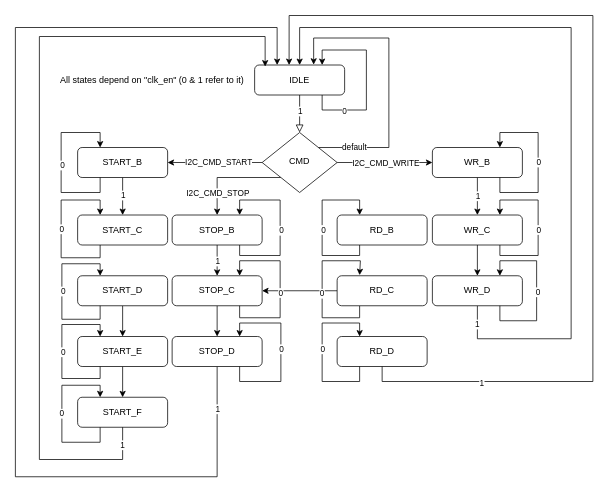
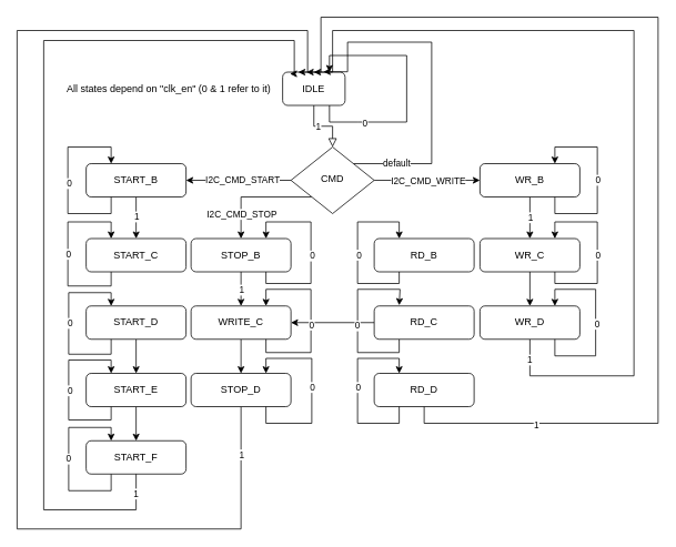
  <mxCell id="0" />
  <mxCell id="1" parent="0" />
  <mxCell id="2" value="" style="rounded=0;html=1;jettySize=auto;orthogonalLoop=1;fontSize=11;endArrow=block;endFill=0;endSize=8;strokeWidth=1;shadow=0;labelBackgroundColor=none;edgeStyle=orthogonalEdgeStyle;" parent="1" source="4" target="13" edge="1"><mxGeometry relative="1" as="geometry" /></mxCell>
  <mxCell id="3" value="1" style="edgeLabel;html=1;align=center;verticalAlign=middle;resizable=0;points=[];" vertex="1" connectable="0" parent="2"><mxGeometry x="-0.16" relative="1" as="geometry"><mxPoint as="offset" /></mxGeometry></mxCell>
- <mxCell id="4" value="IDLE" style="rounded=1;whiteSpace=wrap;html=1;fontSize=12;glass=0;strokeWidth=1;shadow=0;" parent="1" vertex="1"><mxGeometry x="339" y="86" width="120" height="40" as="geometry" /></mxCell>
+ <mxCell id="4" value="IDLE" style="rounded=1;whiteSpace=wrap;html=1;fontSize=12;glass=0;strokeWidth=1;shadow=0;" parent="1" vertex="1"><mxGeometry x="339" y="86" width="75" height="40" as="geometry" /></mxCell>
  <mxCell id="5" style="edgeStyle=orthogonalEdgeStyle;rounded=0;orthogonalLoop=1;jettySize=auto;html=1;exitX=0;exitY=1;exitDx=0;exitDy=0;entryX=0.5;entryY=0;entryDx=0;entryDy=0;" edge="1" parent="1" source="13" target="20"><mxGeometry relative="1" as="geometry"><Array as="points"><mxPoint x="289" y="236" /></Array></mxGeometry></mxCell>
  <mxCell id="6" value="I2C_CMD_STOP" style="edgeLabel;html=1;align=center;verticalAlign=middle;resizable=0;points=[];" vertex="1" connectable="0" parent="5"><mxGeometry x="0.561" relative="1" as="geometry"><mxPoint as="offset" /></mxGeometry></mxCell>
  <mxCell id="7" style="edgeStyle=orthogonalEdgeStyle;rounded=0;orthogonalLoop=1;jettySize=auto;html=1;exitX=1;exitY=0.5;exitDx=0;exitDy=0;entryX=0;entryY=0.5;entryDx=0;entryDy=0;" edge="1" parent="1" source="13" target="16"><mxGeometry relative="1" as="geometry" /></mxCell>
  <mxCell id="8" value="I2C_CMD_WRITE" style="edgeLabel;html=1;align=center;verticalAlign=middle;resizable=0;points=[];" vertex="1" connectable="0" parent="7"><mxGeometry x="0.013" relative="1" as="geometry"><mxPoint as="offset" /></mxGeometry></mxCell>
  <mxCell id="9" style="edgeStyle=orthogonalEdgeStyle;rounded=0;orthogonalLoop=1;jettySize=auto;html=1;exitX=0;exitY=0.5;exitDx=0;exitDy=0;entryX=1;entryY=0.5;entryDx=0;entryDy=0;" edge="1" parent="1" source="13" target="23"><mxGeometry relative="1" as="geometry" /></mxCell>
  <mxCell id="10" value="I2C_CMD_START" style="edgeLabel;html=1;align=center;verticalAlign=middle;resizable=0;points=[];" vertex="1" connectable="0" parent="9"><mxGeometry x="-0.07" y="-1" relative="1" as="geometry"><mxPoint as="offset" /></mxGeometry></mxCell>
  <mxCell id="11" style="edgeStyle=orthogonalEdgeStyle;rounded=0;orthogonalLoop=1;jettySize=auto;html=1;exitX=1;exitY=0;exitDx=0;exitDy=0;entryX=0.656;entryY=-0.011;entryDx=0;entryDy=0;entryPerimeter=0;" edge="1" parent="1" source="13" target="4"><mxGeometry relative="1" as="geometry"><Array as="points"><mxPoint x="518" y="196" /><mxPoint x="518" y="50" /><mxPoint x="417" y="50" /><mxPoint x="417" y="86" /></Array></mxGeometry></mxCell>
  <mxCell id="12" value="default" style="edgeLabel;html=1;align=center;verticalAlign=middle;resizable=0;points=[];" vertex="1" connectable="0" parent="11"><mxGeometry x="-0.749" y="1" relative="1" as="geometry"><mxPoint as="offset" /></mxGeometry></mxCell>
  <mxCell id="13" value="CMD" style="rhombus;whiteSpace=wrap;html=1;shadow=0;fontFamily=Helvetica;fontSize=12;align=center;strokeWidth=1;spacing=6;spacingTop=-4;" parent="1" vertex="1"><mxGeometry x="349" y="176" width="100" height="80" as="geometry" /></mxCell>
  <mxCell id="14" style="edgeStyle=orthogonalEdgeStyle;rounded=0;orthogonalLoop=1;jettySize=auto;html=1;entryX=0.5;entryY=0;entryDx=0;entryDy=0;" edge="1" parent="1" source="16" target="29"><mxGeometry relative="1" as="geometry" /></mxCell>
  <mxCell id="15" value="1" style="edgeLabel;html=1;align=center;verticalAlign=middle;resizable=0;points=[];" vertex="1" connectable="0" parent="14"><mxGeometry x="-0.06" relative="1" as="geometry"><mxPoint as="offset" /></mxGeometry></mxCell>
  <mxCell id="16" value="WR_B" style="rounded=1;whiteSpace=wrap;html=1;fontSize=12;glass=0;strokeWidth=1;shadow=0;" parent="1" vertex="1"><mxGeometry x="576" y="196" width="120" height="40" as="geometry" /></mxCell>
  <mxCell id="17" value="RD_B" style="rounded=1;whiteSpace=wrap;html=1;fontSize=12;glass=0;strokeWidth=1;shadow=0;" parent="1" vertex="1"><mxGeometry x="449" y="286" width="120" height="40" as="geometry" /></mxCell>
  <mxCell id="18" style="edgeStyle=orthogonalEdgeStyle;rounded=0;orthogonalLoop=1;jettySize=auto;html=1;entryX=0.5;entryY=0;entryDx=0;entryDy=0;" edge="1" parent="1" source="20" target="39"><mxGeometry relative="1" as="geometry" /></mxCell>
  <mxCell id="19" value="1" style="edgeLabel;html=1;align=center;verticalAlign=middle;resizable=0;points=[];" vertex="1" connectable="0" parent="18"><mxGeometry x="-0.22" relative="1" as="geometry"><mxPoint y="5" as="offset" /></mxGeometry></mxCell>
  <mxCell id="20" value="STOP_B" style="rounded=1;whiteSpace=wrap;html=1;fontSize=12;glass=0;strokeWidth=1;shadow=0;" vertex="1" parent="1"><mxGeometry x="229" y="286" width="120" height="40" as="geometry" /></mxCell>
  <mxCell id="21" style="edgeStyle=orthogonalEdgeStyle;rounded=0;orthogonalLoop=1;jettySize=auto;html=1;entryX=0.5;entryY=0;entryDx=0;entryDy=0;" edge="1" parent="1" source="23" target="27"><mxGeometry relative="1" as="geometry" /></mxCell>
  <mxCell id="22" value="1" style="edgeLabel;html=1;align=center;verticalAlign=middle;resizable=0;points=[];" vertex="1" connectable="0" parent="21"><mxGeometry x="-0.093" relative="1" as="geometry"><mxPoint as="offset" /></mxGeometry></mxCell>
  <mxCell id="23" value="START_B" style="rounded=1;whiteSpace=wrap;html=1;fontSize=12;glass=0;strokeWidth=1;shadow=0;" vertex="1" parent="1"><mxGeometry x="103" y="196" width="120" height="40" as="geometry" /></mxCell>
  <mxCell id="24" style="edgeStyle=orthogonalEdgeStyle;rounded=0;orthogonalLoop=1;jettySize=auto;html=1;exitX=0.75;exitY=1;exitDx=0;exitDy=0;entryX=0.75;entryY=0;entryDx=0;entryDy=0;" edge="1" parent="1" source="4" target="4"><mxGeometry relative="1" as="geometry"><Array as="points"><mxPoint x="429" y="146" /><mxPoint x="488" y="146" /><mxPoint x="488" y="66" /><mxPoint x="429" y="66" /></Array></mxGeometry></mxCell>
  <mxCell id="25" value="0" style="edgeLabel;html=1;align=center;verticalAlign=middle;resizable=0;points=[];" vertex="1" connectable="0" parent="24"><mxGeometry x="-0.591" y="-1" relative="1" as="geometry"><mxPoint as="offset" /></mxGeometry></mxCell>
  <mxCell id="26" value="All states depend on &quot;clk_en&quot; (0 &amp;amp; 1 refer to it)" style="text;html=1;align=center;verticalAlign=middle;resizable=0;points=[];autosize=1;strokeColor=none;fillColor=none;" vertex="1" parent="1"><mxGeometry x="74" y="93" width="255" height="26" as="geometry" /></mxCell>
  <mxCell id="27" value="START_C" style="rounded=1;whiteSpace=wrap;html=1;fontSize=12;glass=0;strokeWidth=1;shadow=0;" vertex="1" parent="1"><mxGeometry x="103" y="286" width="120" height="40" as="geometry" /></mxCell>
  <mxCell id="28" style="edgeStyle=orthogonalEdgeStyle;rounded=0;orthogonalLoop=1;jettySize=auto;html=1;entryX=0.5;entryY=0;entryDx=0;entryDy=0;" edge="1" parent="1" source="29" target="48"><mxGeometry relative="1" as="geometry" /></mxCell>
  <mxCell id="29" value="WR_C" style="rounded=1;whiteSpace=wrap;html=1;fontSize=12;glass=0;strokeWidth=1;shadow=0;" vertex="1" parent="1"><mxGeometry x="576" y="286" width="120" height="40" as="geometry" /></mxCell>
  <mxCell id="30" style="edgeStyle=orthogonalEdgeStyle;rounded=0;orthogonalLoop=1;jettySize=auto;html=1;exitX=0.75;exitY=1;exitDx=0;exitDy=0;entryX=0.75;entryY=0;entryDx=0;entryDy=0;" edge="1" parent="1" source="16" target="16"><mxGeometry relative="1" as="geometry"><Array as="points"><mxPoint x="666" y="256" /><mxPoint x="717" y="256" /><mxPoint x="717" y="176" /><mxPoint x="666" y="176" /></Array></mxGeometry></mxCell>
  <mxCell id="31" value="0" style="edgeLabel;html=1;align=center;verticalAlign=middle;resizable=0;points=[];" vertex="1" connectable="0" parent="30"><mxGeometry x="0.006" relative="1" as="geometry"><mxPoint as="offset" /></mxGeometry></mxCell>
  <mxCell id="32" style="edgeStyle=orthogonalEdgeStyle;rounded=0;orthogonalLoop=1;jettySize=auto;html=1;exitX=0.25;exitY=1;exitDx=0;exitDy=0;entryX=0.25;entryY=0;entryDx=0;entryDy=0;" edge="1" parent="1" source="23" target="23"><mxGeometry relative="1" as="geometry"><Array as="points"><mxPoint x="133" y="256" /><mxPoint x="81" y="256" /><mxPoint x="81" y="176" /><mxPoint x="133" y="176" /></Array></mxGeometry></mxCell>
  <mxCell id="33" value="0" style="edgeLabel;html=1;align=center;verticalAlign=middle;resizable=0;points=[];" vertex="1" connectable="0" parent="32"><mxGeometry x="-0.024" y="-1" relative="1" as="geometry"><mxPoint as="offset" /></mxGeometry></mxCell>
  <mxCell id="34" style="edgeStyle=orthogonalEdgeStyle;rounded=0;orthogonalLoop=1;jettySize=auto;html=1;exitX=0.75;exitY=1;exitDx=0;exitDy=0;entryX=0.75;entryY=0;entryDx=0;entryDy=0;" edge="1" parent="1" source="20" target="20"><mxGeometry relative="1" as="geometry"><Array as="points"><mxPoint x="319" y="340" /><mxPoint x="373" y="340" /><mxPoint x="373" y="266" /><mxPoint x="319" y="266" /></Array></mxGeometry></mxCell>
  <mxCell id="35" value="0" style="edgeLabel;html=1;align=center;verticalAlign=middle;resizable=0;points=[];" vertex="1" connectable="0" parent="34"><mxGeometry x="-0.049" y="-1" relative="1" as="geometry"><mxPoint y="1" as="offset" /></mxGeometry></mxCell>
  <mxCell id="36" style="edgeStyle=orthogonalEdgeStyle;rounded=0;orthogonalLoop=1;jettySize=auto;html=1;exitX=0.25;exitY=1;exitDx=0;exitDy=0;entryX=0.25;entryY=0;entryDx=0;entryDy=0;" edge="1" parent="1" source="17" target="17"><mxGeometry relative="1" as="geometry"><Array as="points"><mxPoint x="479" y="340" /><mxPoint x="429" y="340" /><mxPoint x="429" y="266" /><mxPoint x="479" y="266" /></Array></mxGeometry></mxCell>
  <mxCell id="37" value="0" style="edgeLabel;html=1;align=center;verticalAlign=middle;resizable=0;points=[];" vertex="1" connectable="0" parent="36"><mxGeometry x="-0.043" relative="1" as="geometry"><mxPoint x="1" y="1" as="offset" /></mxGeometry></mxCell>
  <mxCell id="38" style="edgeStyle=orthogonalEdgeStyle;rounded=0;orthogonalLoop=1;jettySize=auto;html=1;entryX=0.5;entryY=0;entryDx=0;entryDy=0;" edge="1" parent="1" source="39" target="53"><mxGeometry relative="1" as="geometry" /></mxCell>
- <mxCell id="39" value="STOP_C" style="rounded=1;whiteSpace=wrap;html=1;fontSize=12;glass=0;strokeWidth=1;shadow=0;" vertex="1" parent="1"><mxGeometry x="229" y="367" width="120" height="40" as="geometry" /></mxCell>
+ <mxCell id="39" value="WRITE_C" style="rounded=1;whiteSpace=wrap;html=1;fontSize=12;glass=0;strokeWidth=1;shadow=0;" vertex="1" parent="1"><mxGeometry x="229" y="367" width="120" height="40" as="geometry" /></mxCell>
  <mxCell id="40" style="edgeStyle=orthogonalEdgeStyle;rounded=0;orthogonalLoop=1;jettySize=auto;html=1;" edge="1" parent="1" source="43" target="39"><mxGeometry relative="1" as="geometry" /></mxCell>
  <mxCell id="41" style="edgeStyle=orthogonalEdgeStyle;rounded=0;orthogonalLoop=1;jettySize=auto;html=1;exitX=0.25;exitY=1;exitDx=0;exitDy=0;" edge="1" parent="1" source="43"><mxGeometry relative="1" as="geometry"><mxPoint x="479" y="366.167" as="targetPoint" /><Array as="points"><mxPoint x="479" y="423" /><mxPoint x="429" y="423" /><mxPoint x="429" y="347" /><mxPoint x="480" y="347" /><mxPoint x="480" y="366" /></Array></mxGeometry></mxCell>
  <mxCell id="42" value="0" style="edgeLabel;html=1;align=center;verticalAlign=middle;resizable=0;points=[];" vertex="1" connectable="0" parent="41"><mxGeometry x="-0.055" relative="1" as="geometry"><mxPoint x="-1" y="1" as="offset" /></mxGeometry></mxCell>
  <mxCell id="43" value="RD_C" style="rounded=1;whiteSpace=wrap;html=1;fontSize=12;glass=0;strokeWidth=1;shadow=0;" vertex="1" parent="1"><mxGeometry x="449" y="367" width="120" height="40" as="geometry" /></mxCell>
  <mxCell id="44" style="edgeStyle=orthogonalEdgeStyle;rounded=0;orthogonalLoop=1;jettySize=auto;html=1;entryX=0.5;entryY=0;entryDx=0;entryDy=0;" edge="1" parent="1" source="45" target="50"><mxGeometry relative="1" as="geometry" /></mxCell>
  <mxCell id="45" value="START_D" style="rounded=1;whiteSpace=wrap;html=1;fontSize=12;glass=0;strokeWidth=1;shadow=0;" vertex="1" parent="1"><mxGeometry x="103" y="367" width="120" height="40" as="geometry" /></mxCell>
  <mxCell id="46" style="edgeStyle=orthogonalEdgeStyle;rounded=0;orthogonalLoop=1;jettySize=auto;html=1;entryX=0.5;entryY=0;entryDx=0;entryDy=0;" edge="1" parent="1" source="48" target="4"><mxGeometry relative="1" as="geometry"><Array as="points"><mxPoint x="636" y="451" /><mxPoint x="761" y="451" /><mxPoint x="761" y="36" /><mxPoint x="399" y="36" /></Array></mxGeometry></mxCell>
  <mxCell id="47" value="1" style="edgeLabel;html=1;align=center;verticalAlign=middle;resizable=0;points=[];" vertex="1" connectable="0" parent="46"><mxGeometry x="-0.952" y="-1" relative="1" as="geometry"><mxPoint as="offset" /></mxGeometry></mxCell>
  <mxCell id="48" value="WR_D" style="rounded=1;whiteSpace=wrap;html=1;fontSize=12;glass=0;strokeWidth=1;shadow=0;" vertex="1" parent="1"><mxGeometry x="576" y="367" width="120" height="40" as="geometry" /></mxCell>
  <mxCell id="49" style="edgeStyle=orthogonalEdgeStyle;rounded=0;orthogonalLoop=1;jettySize=auto;html=1;entryX=0.5;entryY=0;entryDx=0;entryDy=0;" edge="1" parent="1" source="50" target="71"><mxGeometry relative="1" as="geometry" /></mxCell>
  <mxCell id="50" value="START_E" style="rounded=1;whiteSpace=wrap;html=1;fontSize=12;glass=0;strokeWidth=1;shadow=0;" vertex="1" parent="1"><mxGeometry x="103" y="448" width="120" height="40" as="geometry" /></mxCell>
  <mxCell id="51" style="edgeStyle=orthogonalEdgeStyle;rounded=0;orthogonalLoop=1;jettySize=auto;html=1;entryX=0.25;entryY=0;entryDx=0;entryDy=0;" edge="1" parent="1" source="53" target="4"><mxGeometry relative="1" as="geometry"><Array as="points"><mxPoint x="289" y="635" /><mxPoint x="20" y="635" /><mxPoint x="20" y="36" /><mxPoint x="369" y="36" /></Array></mxGeometry></mxCell>
  <mxCell id="52" value="1" style="edgeLabel;html=1;align=center;verticalAlign=middle;resizable=0;points=[];" vertex="1" connectable="0" parent="51"><mxGeometry x="-0.919" relative="1" as="geometry"><mxPoint y="-1" as="offset" /></mxGeometry></mxCell>
  <mxCell id="53" value="STOP_D" style="rounded=1;whiteSpace=wrap;html=1;fontSize=12;glass=0;strokeWidth=1;shadow=0;" vertex="1" parent="1"><mxGeometry x="229" y="448" width="120" height="40" as="geometry" /></mxCell>
  <mxCell id="54" value="RD_D" style="rounded=1;whiteSpace=wrap;html=1;fontSize=12;glass=0;strokeWidth=1;shadow=0;" vertex="1" parent="1"><mxGeometry x="449" y="448" width="120" height="40" as="geometry" /></mxCell>
  <mxCell id="55" style="edgeStyle=orthogonalEdgeStyle;rounded=0;orthogonalLoop=1;jettySize=auto;html=1;exitX=0.25;exitY=1;exitDx=0;exitDy=0;entryX=0.25;entryY=0;entryDx=0;entryDy=0;" edge="1" parent="1" source="54" target="54"><mxGeometry relative="1" as="geometry"><Array as="points"><mxPoint x="479" y="508" /><mxPoint x="429" y="508" /><mxPoint x="429" y="430" /><mxPoint x="479" y="430" /></Array></mxGeometry></mxCell>
  <mxCell id="56" value="0" style="edgeLabel;html=1;align=center;verticalAlign=middle;resizable=0;points=[];" vertex="1" connectable="0" parent="55"><mxGeometry x="0.033" relative="1" as="geometry"><mxPoint y="-2" as="offset" /></mxGeometry></mxCell>
  <mxCell id="57" style="edgeStyle=orthogonalEdgeStyle;rounded=0;orthogonalLoop=1;jettySize=auto;html=1;exitX=0.75;exitY=1;exitDx=0;exitDy=0;entryX=0.75;entryY=0;entryDx=0;entryDy=0;" edge="1" parent="1" source="48" target="48"><mxGeometry relative="1" as="geometry"><Array as="points"><mxPoint x="666" y="427" /><mxPoint x="715" y="427" /><mxPoint x="715" y="347" /><mxPoint x="666" y="347" /></Array></mxGeometry></mxCell>
  <mxCell id="58" value="0" style="edgeLabel;html=1;align=center;verticalAlign=middle;resizable=0;points=[];" vertex="1" connectable="0" parent="57"><mxGeometry x="-0.008" y="-1" relative="1" as="geometry"><mxPoint as="offset" /></mxGeometry></mxCell>
  <mxCell id="59" style="edgeStyle=orthogonalEdgeStyle;rounded=0;orthogonalLoop=1;jettySize=auto;html=1;exitX=0.75;exitY=1;exitDx=0;exitDy=0;entryX=0.75;entryY=0;entryDx=0;entryDy=0;" edge="1" parent="1" source="39" target="39"><mxGeometry relative="1" as="geometry"><Array as="points"><mxPoint x="319" y="423" /><mxPoint x="373" y="423" /><mxPoint x="373" y="347" /><mxPoint x="319" y="347" /></Array></mxGeometry></mxCell>
  <mxCell id="60" value="0" style="edgeLabel;html=1;align=center;verticalAlign=middle;resizable=0;points=[];" vertex="1" connectable="0" parent="59"><mxGeometry x="0.015" relative="1" as="geometry"><mxPoint y="8" as="offset" /></mxGeometry></mxCell>
  <mxCell id="61" style="edgeStyle=orthogonalEdgeStyle;rounded=0;orthogonalLoop=1;jettySize=auto;html=1;exitX=0.75;exitY=1;exitDx=0;exitDy=0;entryX=0.75;entryY=0;entryDx=0;entryDy=0;" edge="1" parent="1" source="53" target="53"><mxGeometry relative="1" as="geometry"><Array as="points"><mxPoint x="319" y="508" /><mxPoint x="374" y="508" /><mxPoint x="374" y="430" /><mxPoint x="319" y="430" /></Array></mxGeometry></mxCell>
  <mxCell id="62" value="0" style="edgeLabel;html=1;align=center;verticalAlign=middle;resizable=0;points=[];" vertex="1" connectable="0" parent="61"><mxGeometry x="0.057" relative="1" as="geometry"><mxPoint as="offset" /></mxGeometry></mxCell>
  <mxCell id="63" style="edgeStyle=orthogonalEdgeStyle;rounded=0;orthogonalLoop=1;jettySize=auto;html=1;exitX=0.75;exitY=1;exitDx=0;exitDy=0;entryX=0.75;entryY=0;entryDx=0;entryDy=0;" edge="1" parent="1" source="29" target="29"><mxGeometry relative="1" as="geometry"><Array as="points"><mxPoint x="666" y="340" /><mxPoint x="717" y="340" /><mxPoint x="717" y="266" /><mxPoint x="666" y="266" /></Array></mxGeometry></mxCell>
  <mxCell id="64" value="0" style="edgeLabel;html=1;align=center;verticalAlign=middle;resizable=0;points=[];" vertex="1" connectable="0" parent="63"><mxGeometry x="-0.043" relative="1" as="geometry"><mxPoint as="offset" /></mxGeometry></mxCell>
  <mxCell id="65" style="edgeStyle=orthogonalEdgeStyle;rounded=0;orthogonalLoop=1;jettySize=auto;html=1;exitX=0.25;exitY=1;exitDx=0;exitDy=0;entryX=0.25;entryY=0;entryDx=0;entryDy=0;" edge="1" parent="1" source="27" target="27"><mxGeometry relative="1" as="geometry"><Array as="points"><mxPoint x="133" y="343" /><mxPoint x="81" y="343" /><mxPoint x="81" y="266" /><mxPoint x="133" y="266" /></Array></mxGeometry></mxCell>
  <mxCell id="66" value="0" style="edgeLabel;html=1;align=center;verticalAlign=middle;resizable=0;points=[];" vertex="1" connectable="0" parent="65"><mxGeometry x="-0.009" relative="1" as="geometry"><mxPoint as="offset" /></mxGeometry></mxCell>
  <mxCell id="67" style="edgeStyle=orthogonalEdgeStyle;rounded=0;orthogonalLoop=1;jettySize=auto;html=1;exitX=0.25;exitY=1;exitDx=0;exitDy=0;entryX=0.25;entryY=0;entryDx=0;entryDy=0;" edge="1" parent="1" source="45" target="45"><mxGeometry relative="1" as="geometry"><Array as="points"><mxPoint x="133" y="425" /><mxPoint x="82" y="425" /><mxPoint x="82" y="351" /><mxPoint x="133" y="351" /></Array></mxGeometry></mxCell>
  <mxCell id="68" value="0" style="edgeLabel;html=1;align=center;verticalAlign=middle;resizable=0;points=[];" vertex="1" connectable="0" parent="67"><mxGeometry x="0.019" y="-1" relative="1" as="geometry"><mxPoint as="offset" /></mxGeometry></mxCell>
  <mxCell id="69" style="edgeStyle=orthogonalEdgeStyle;rounded=0;orthogonalLoop=1;jettySize=auto;html=1;exitX=0.25;exitY=1;exitDx=0;exitDy=0;entryX=0.25;entryY=0;entryDx=0;entryDy=0;" edge="1" parent="1" source="50" target="50"><mxGeometry relative="1" as="geometry"><Array as="points"><mxPoint x="133" y="504" /><mxPoint x="82" y="504" /><mxPoint x="82" y="432" /><mxPoint x="133" y="432" /></Array></mxGeometry></mxCell>
  <mxCell id="70" value="0" style="edgeLabel;html=1;align=center;verticalAlign=middle;resizable=0;points=[];" vertex="1" connectable="0" parent="69"><mxGeometry y="-1" relative="1" as="geometry"><mxPoint as="offset" /></mxGeometry></mxCell>
  <mxCell id="71" value="START_F" style="rounded=1;whiteSpace=wrap;html=1;fontSize=12;glass=0;strokeWidth=1;shadow=0;" vertex="1" parent="1"><mxGeometry x="103" y="529" width="120" height="40" as="geometry" /></mxCell>
  <mxCell id="72" style="edgeStyle=orthogonalEdgeStyle;rounded=0;orthogonalLoop=1;jettySize=auto;html=1;exitX=0.25;exitY=1;exitDx=0;exitDy=0;entryX=0.25;entryY=0;entryDx=0;entryDy=0;" edge="1" parent="1" source="71" target="71"><mxGeometry relative="1" as="geometry"><Array as="points"><mxPoint x="133" y="589" /><mxPoint x="82" y="589" /><mxPoint x="82" y="513" /><mxPoint x="133" y="513" /></Array></mxGeometry></mxCell>
  <mxCell id="73" value="0" style="edgeLabel;html=1;align=center;verticalAlign=middle;resizable=0;points=[];" vertex="1" connectable="0" parent="72"><mxGeometry x="0.028" y="1" relative="1" as="geometry"><mxPoint as="offset" /></mxGeometry></mxCell>
  <mxCell id="74" style="edgeStyle=orthogonalEdgeStyle;rounded=0;orthogonalLoop=1;jettySize=auto;html=1;entryX=0.383;entryY=0;entryDx=0;entryDy=0;entryPerimeter=0;" edge="1" parent="1" source="54" target="4"><mxGeometry relative="1" as="geometry"><Array as="points"><mxPoint x="509" y="508" /><mxPoint x="790" y="508" /><mxPoint x="790" y="20" /><mxPoint x="385" y="20" /></Array></mxGeometry></mxCell>
  <mxCell id="75" value="1" style="edgeLabel;html=1;align=center;verticalAlign=middle;resizable=0;points=[];" vertex="1" connectable="0" parent="74"><mxGeometry x="-0.759" y="-2" relative="1" as="geometry"><mxPoint as="offset" /></mxGeometry></mxCell>
  <mxCell id="76" style="edgeStyle=orthogonalEdgeStyle;rounded=0;orthogonalLoop=1;jettySize=auto;html=1;entryX=0.117;entryY=0.05;entryDx=0;entryDy=0;entryPerimeter=0;" edge="1" parent="1" source="71" target="4"><mxGeometry relative="1" as="geometry"><Array as="points"><mxPoint x="163" y="612" /><mxPoint x="52" y="612" /><mxPoint x="52" y="48" /><mxPoint x="353" y="48" /></Array></mxGeometry></mxCell>
  <mxCell id="77" value="1" style="edgeLabel;html=1;align=center;verticalAlign=middle;resizable=0;points=[];" vertex="1" connectable="0" parent="76"><mxGeometry x="-0.956" y="-1" relative="1" as="geometry"><mxPoint as="offset" /></mxGeometry></mxCell>
